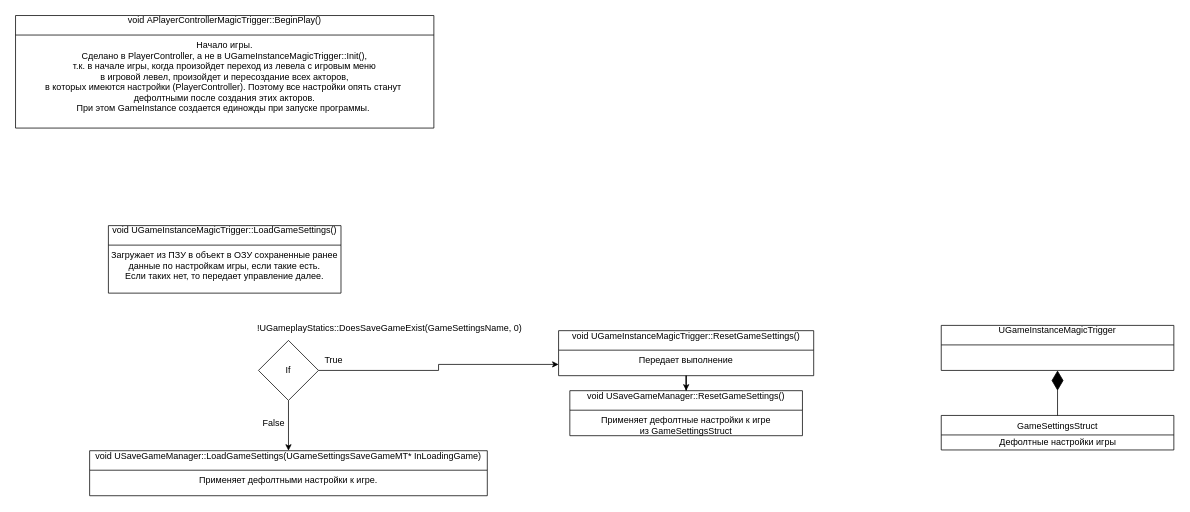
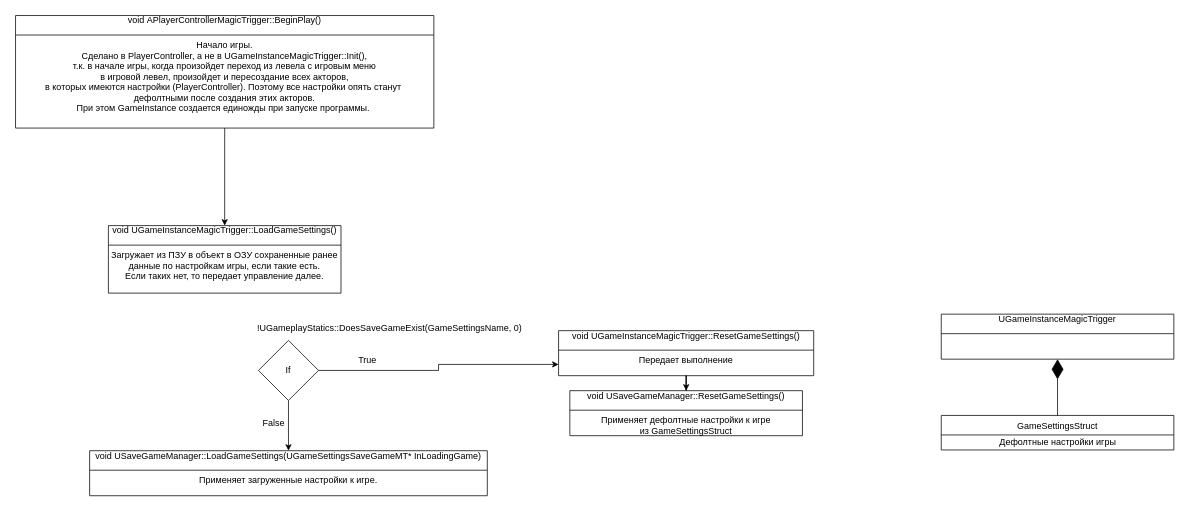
  <mxCell id="0" />
  <mxCell id="1" parent="0" />
+ <mxCell id="2" value="" style="edgeStyle=orthogonalEdgeStyle;rounded=0;orthogonalLoop=1;jettySize=auto;html=1;" parent="1" source="3" target="5" edge="1"><mxGeometry relative="1" as="geometry" /></mxCell>
  <mxCell id="3" value="void APlayerControllerMagicTrigger::BeginPlay()&#10;" style="swimlane;fontStyle=0;childLayout=stackLayout;horizontal=1;startSize=26;fillColor=none;horizontalStack=0;resizeParent=1;resizeParentMax=0;resizeLast=0;collapsible=0;marginBottom=0;html=0;autosize=0;" parent="1" vertex="1"><mxGeometry x="20.2" y="20" width="557.55" height="150" as="geometry"><mxRectangle x="90" y="150" width="420" height="26" as="alternateBounds" /></mxGeometry></mxCell>
  <mxCell id="4" value="Начало игры.&#10;Сделано в PlayerController, а не в UGameInstanceMagicTrigger::Init(),&#10;т.к. в начале игры, когда произойдет переход из левела с игровым меню&#10;в игровой левел, произойдет и пересоздание всех акторов, &#10;в которых имеются настройки (PlayerController). Поэтому все настройки опять станут &#10;дефолтными после создания этих акторов.&#10;При этом GameInstance создается единожды при запуске программы. &#10;&#10;" style="text;strokeColor=none;fillColor=none;align=center;verticalAlign=top;spacingLeft=4;spacingRight=4;overflow=hidden;rotatable=0;points=[[0,0.5],[1,0.5]];portConstraint=eastwest;collapsible=0;" parent="3" vertex="1"><mxGeometry y="26" width="557.55" height="124" as="geometry" /></mxCell>
  <mxCell id="5" value="void UGameInstanceMagicTrigger::LoadGameSettings()&#10;" style="swimlane;fontStyle=0;childLayout=stackLayout;horizontal=1;startSize=26;fillColor=none;horizontalStack=0;resizeParent=1;resizeParentMax=0;resizeLast=0;collapsible=0;marginBottom=0;html=0;autosize=0;" parent="1" vertex="1"><mxGeometry x="143.97" y="300" width="310" height="90" as="geometry"><mxRectangle x="90" y="150" width="420" height="26" as="alternateBounds" /></mxGeometry></mxCell>
  <mxCell id="6" value="Загружает из ПЗУ в объект в ОЗУ сохраненные ранее&#10;данные по настройкам игры, если такие есть.&#10;Если таких нет, то передает управление далее." style="text;strokeColor=none;fillColor=none;align=center;verticalAlign=top;spacingLeft=4;spacingRight=4;overflow=hidden;rotatable=0;points=[[0,0.5],[1,0.5]];portConstraint=eastwest;collapsible=0;" parent="5" vertex="1"><mxGeometry y="26" width="310" height="64" as="geometry" /></mxCell>
  <mxCell id="7" value="void USaveGameManager::LoadGameSettings(UGameSettingsSaveGameMT* InLoadingGame)&#10;" style="swimlane;fontStyle=0;childLayout=stackLayout;horizontal=1;startSize=26;fillColor=none;horizontalStack=0;resizeParent=1;resizeParentMax=0;resizeLast=0;collapsible=0;marginBottom=0;html=0;autosize=0;" parent="1" vertex="1"><mxGeometry x="118.97" y="600" width="530" height="60" as="geometry"><mxRectangle x="90" y="150" width="420" height="26" as="alternateBounds" /></mxGeometry></mxCell>
- <mxCell id="8" value="Применяет дефолтными настройки к игре." style="text;strokeColor=none;fillColor=none;align=center;verticalAlign=top;spacingLeft=4;spacingRight=4;overflow=hidden;rotatable=0;points=[[0,0.5],[1,0.5]];portConstraint=eastwest;collapsible=0;" parent="7" vertex="1"><mxGeometry y="26" width="530" height="34" as="geometry" /></mxCell>
+ <mxCell id="8" value="Применяет загруженные настройки к игре." style="text;strokeColor=none;fillColor=none;align=center;verticalAlign=top;spacingLeft=4;spacingRight=4;overflow=hidden;rotatable=0;points=[[0,0.5],[1,0.5]];portConstraint=eastwest;collapsible=0;" parent="7" vertex="1"><mxGeometry y="26" width="530" height="34" as="geometry" /></mxCell>
  <mxCell id="9" style="edgeStyle=orthogonalEdgeStyle;rounded=0;orthogonalLoop=1;jettySize=auto;html=1;exitX=1;exitY=0.5;exitDx=0;exitDy=0;entryX=0;entryY=0.75;entryDx=0;entryDy=0;" edge="1" parent="1" source="11" target="16"><mxGeometry relative="1" as="geometry" /></mxCell>
  <mxCell id="10" style="edgeStyle=orthogonalEdgeStyle;rounded=0;orthogonalLoop=1;jettySize=auto;html=1;exitX=0.5;exitY=1;exitDx=0;exitDy=0;entryX=0.5;entryY=0;entryDx=0;entryDy=0;" edge="1" parent="1" source="11" target="7"><mxGeometry relative="1" as="geometry" /></mxCell>
  <mxCell id="11" value="If" style="rhombus;whiteSpace=wrap;html=1;" vertex="1" parent="1"><mxGeometry x="343.97" y="453" width="80" height="80" as="geometry" /></mxCell>
  <mxCell id="12" value="!UGameplayStatics::DoesSaveGameExist(GameSettingsName, 0)&#10;" style="text;align=center;verticalAlign=middle;resizable=0;points=[];autosize=1;strokeColor=none;" vertex="1" parent="1"><mxGeometry x="333.97" y="433" width="370" height="20" as="geometry" /></mxCell>
- <mxCell id="13" value="True" style="text;html=1;align=center;verticalAlign=middle;resizable=0;points=[];autosize=1;strokeColor=none;" vertex="1" parent="1"><mxGeometry x="423.97" y="470" width="40" height="20" as="geometry" /></mxCell>
+ <mxCell id="13" value="True" style="text;html=1;align=center;verticalAlign=middle;resizable=0;points=[];autosize=1;strokeColor=none;" vertex="1" parent="1"><mxGeometry x="468.97" y="470" width="40" height="20" as="geometry" /></mxCell>
  <mxCell id="14" value="False" style="text;html=1;align=center;verticalAlign=middle;resizable=0;points=[];autosize=1;strokeColor=none;" vertex="1" parent="1"><mxGeometry x="343.97" y="553" width="40" height="20" as="geometry" /></mxCell>
  <mxCell id="15" value="" style="edgeStyle=orthogonalEdgeStyle;rounded=0;orthogonalLoop=1;jettySize=auto;html=1;" edge="1" parent="1" source="16" target="18"><mxGeometry relative="1" as="geometry" /></mxCell>
  <mxCell id="16" value="void UGameInstanceMagicTrigger::ResetGameSettings()&#10;" style="swimlane;fontStyle=0;childLayout=stackLayout;horizontal=1;startSize=26;fillColor=none;horizontalStack=0;resizeParent=1;resizeParentMax=0;resizeLast=0;collapsible=0;marginBottom=0;html=0;autosize=0;" vertex="1" parent="1"><mxGeometry x="743.97" y="440" width="340" height="60" as="geometry"><mxRectangle x="90" y="150" width="420" height="26" as="alternateBounds" /></mxGeometry></mxCell>
  <mxCell id="17" value="Передает выполнение" style="text;strokeColor=none;fillColor=none;align=center;verticalAlign=top;spacingLeft=4;spacingRight=4;overflow=hidden;rotatable=0;points=[[0,0.5],[1,0.5]];portConstraint=eastwest;collapsible=0;" vertex="1" parent="16"><mxGeometry y="26" width="340" height="34" as="geometry" /></mxCell>
  <mxCell id="18" value="void USaveGameManager::ResetGameSettings()&#10;" style="swimlane;fontStyle=0;childLayout=stackLayout;horizontal=1;startSize=26;fillColor=none;horizontalStack=0;resizeParent=1;resizeParentMax=0;resizeLast=0;collapsible=0;marginBottom=0;html=0;autosize=0;" vertex="1" parent="1"><mxGeometry x="758.97" y="520" width="310" height="60" as="geometry"><mxRectangle x="90" y="150" width="420" height="26" as="alternateBounds" /></mxGeometry></mxCell>
  <mxCell id="19" value="Применяет дефолтные настройки к игре &#10;из GameSettingsStruct&#10;." style="text;strokeColor=none;fillColor=none;align=center;verticalAlign=top;spacingLeft=4;spacingRight=4;overflow=hidden;rotatable=0;points=[[0,0.5],[1,0.5]];portConstraint=eastwest;collapsible=0;" vertex="1" parent="18"><mxGeometry y="26" width="310" height="34" as="geometry" /></mxCell>
- <mxCell id="20" value="UGameInstanceMagicTrigger&#10;" style="swimlane;fontStyle=0;childLayout=stackLayout;horizontal=1;startSize=26;fillColor=none;horizontalStack=0;resizeParent=1;resizeParentMax=0;resizeLast=0;collapsible=0;marginBottom=0;html=0;autosize=0;" vertex="1" parent="1"><mxGeometry x="1253.97" y="433" width="310" height="60" as="geometry"><mxRectangle x="90" y="150" width="420" height="26" as="alternateBounds" /></mxGeometry></mxCell>
+ <mxCell id="20" value="UGameInstanceMagicTrigger&#10;" style="swimlane;fontStyle=0;childLayout=stackLayout;horizontal=1;startSize=26;fillColor=none;horizontalStack=0;resizeParent=1;resizeParentMax=0;resizeLast=0;collapsible=0;marginBottom=0;html=0;autosize=0;" vertex="1" parent="1"><mxGeometry x="1253.97" y="418" width="310" height="60" as="geometry"><mxRectangle x="90" y="150" width="420" height="26" as="alternateBounds" /></mxGeometry></mxCell>
  <mxCell id="21" value="GameSettingsStruct" style="swimlane;fontStyle=0;childLayout=stackLayout;horizontal=1;startSize=26;fillColor=none;horizontalStack=0;resizeParent=1;resizeParentMax=0;resizeLast=0;collapsible=0;marginBottom=0;html=0;autosize=0;" vertex="1" parent="1"><mxGeometry x="1253.97" y="553" width="310" height="46" as="geometry"><mxRectangle x="90" y="150" width="420" height="26" as="alternateBounds" /></mxGeometry></mxCell>
  <mxCell id="22" value="Дефолтные настройки игры" style="text;html=1;align=center;verticalAlign=middle;resizable=0;points=[];autosize=1;strokeColor=none;" vertex="1" parent="21"><mxGeometry y="26" width="310" height="20" as="geometry" /></mxCell>
  <mxCell id="23" value="" style="endArrow=diamondThin;endFill=1;endSize=24;html=1;exitX=0.5;exitY=0;exitDx=0;exitDy=0;entryX=0.5;entryY=1;entryDx=0;entryDy=0;" edge="1" parent="1" source="21" target="20"><mxGeometry width="160" relative="1" as="geometry"><mxPoint x="1253.97" y="720" as="sourcePoint" /><mxPoint x="1413.97" y="720" as="targetPoint" /></mxGeometry></mxCell>
